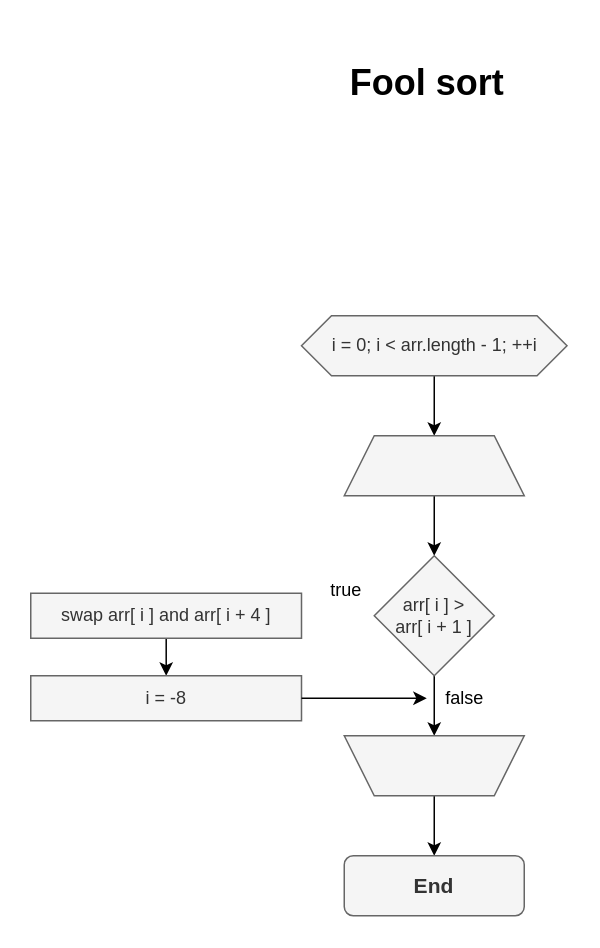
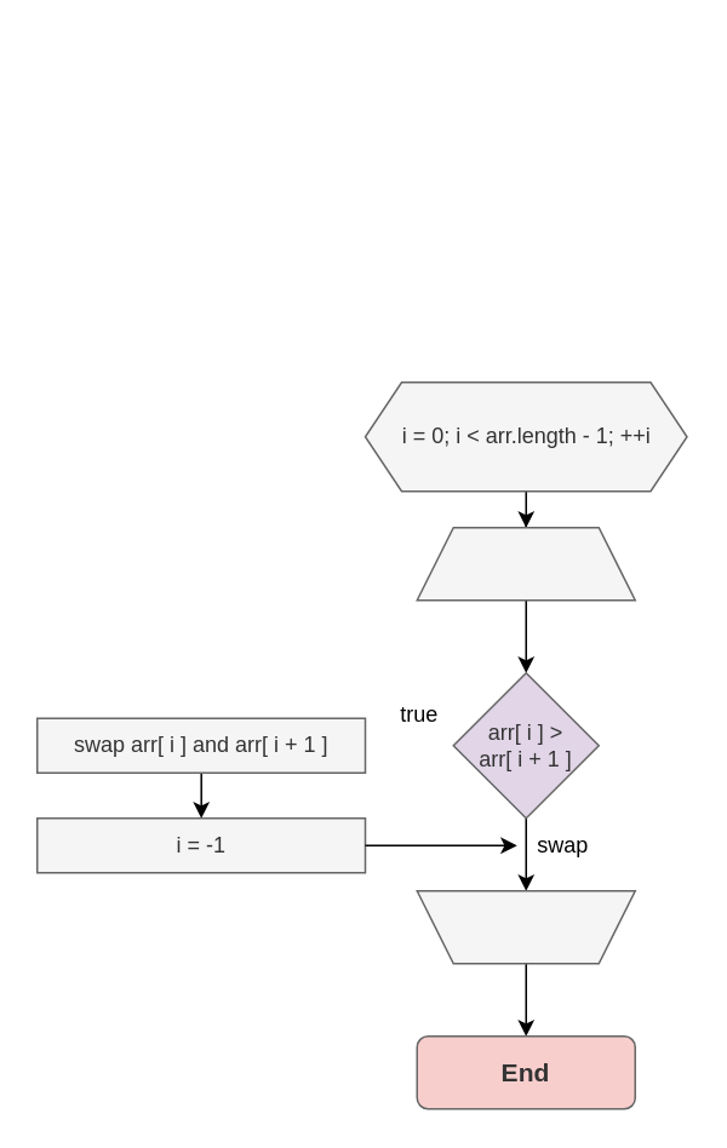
  <mxCell id="0" />
  <mxCell id="1" parent="0" />
- <mxCell id="2" value="&lt;h1&gt;Fool sort&lt;/h1&gt;" style="text;html=1;align=center;verticalAlign=middle;resizable=0;points=[];autosize=1;strokeColor=none;fillColor=none;" vertex="1" parent="1"><mxGeometry x="219" y="20" width="130" height="70" as="geometry" /></mxCell>
  <mxCell id="3" value="" style="edgeStyle=orthogonalEdgeStyle;rounded=0;orthogonalLoop=1;jettySize=auto;html=1;" edge="1" parent="1" source="4" target="6"><mxGeometry relative="1" as="geometry" /></mxCell>
- <mxCell id="4" value="i = 0; i &amp;lt; arr.length - 1; ++i" style="shape=hexagon;perimeter=hexagonPerimeter2;whiteSpace=wrap;html=1;fixedSize=1;fillColor=#f5f5f5;fontColor=#333333;strokeColor=#666666;" vertex="1" parent="1"><mxGeometry x="200.5" y="210" width="177" height="40" as="geometry" /></mxCell>
+ <mxCell id="4" value="i = 0; i &amp;lt; arr.length - 1; ++i" style="shape=hexagon;perimeter=hexagonPerimeter2;whiteSpace=wrap;html=1;fixedSize=1;fillColor=#f5f5f5;fontColor=#333333;strokeColor=#666666;" vertex="1" parent="1"><mxGeometry x="200.5" y="210" width="177" height="60" as="geometry" /></mxCell>
  <mxCell id="5" value="" style="edgeStyle=orthogonalEdgeStyle;rounded=0;orthogonalLoop=1;jettySize=auto;html=1;" edge="1" parent="1" source="6" target="8"><mxGeometry relative="1" as="geometry" /></mxCell>
  <mxCell id="6" value="" style="shape=trapezoid;perimeter=trapezoidPerimeter;whiteSpace=wrap;html=1;fixedSize=1;fillColor=#f5f5f5;strokeColor=#666666;fontColor=#333333;" vertex="1" parent="1"><mxGeometry x="229" y="290" width="120" height="40" as="geometry" /></mxCell>
  <mxCell id="7" value="" style="edgeStyle=orthogonalEdgeStyle;rounded=0;orthogonalLoop=1;jettySize=auto;html=1;" edge="1" parent="1" source="8" target="14"><mxGeometry relative="1" as="geometry" /></mxCell>
- <mxCell id="8" value="arr[ i ] &amp;gt;&lt;div&gt;arr[ i + 1 ]&lt;/div&gt;" style="rhombus;whiteSpace=wrap;html=1;fillColor=#f5f5f5;strokeColor=#666666;fontColor=#333333;" vertex="1" parent="1"><mxGeometry x="249" y="370" width="80" height="80" as="geometry" /></mxCell>
+ <mxCell id="8" value="arr[ i ] &amp;gt;&lt;div&gt;arr[ i + 1 ]&lt;/div&gt;" style="rhombus;whiteSpace=wrap;html=1;fillColor=#e1d5e7;strokeColor=#666666;fontColor=#333333;" vertex="1" parent="1"><mxGeometry x="249" y="370" width="80" height="80" as="geometry" /></mxCell>
  <mxCell id="9" value="" style="edgeStyle=orthogonalEdgeStyle;rounded=0;orthogonalLoop=1;jettySize=auto;html=1;" edge="1" parent="1" source="10" target="15"><mxGeometry relative="1" as="geometry" /></mxCell>
- <mxCell id="10" value="swap arr[ i ]&amp;nbsp;&lt;span style=&quot;background-color: initial;&quot;&gt;and arr[ i + 4 ]&lt;/span&gt;" style="whiteSpace=wrap;html=1;fillColor=#f5f5f5;strokeColor=#666666;fontColor=#333333;" vertex="1" parent="1"><mxGeometry x="20" y="395" width="180.5" height="30" as="geometry" /></mxCell>
+ <mxCell id="10" value="swap arr[ i ]&amp;nbsp;&lt;span style=&quot;background-color: initial;&quot;&gt;and arr[ i + 1 ]&lt;/span&gt;" style="whiteSpace=wrap;html=1;fillColor=#f5f5f5;strokeColor=#666666;fontColor=#333333;" vertex="1" parent="1"><mxGeometry x="20" y="395" width="180.5" height="30" as="geometry" /></mxCell>
  <mxCell id="11" value="true" style="text;html=1;align=center;verticalAlign=middle;resizable=0;points=[];autosize=1;strokeColor=none;fillColor=none;" vertex="1" parent="1"><mxGeometry x="210" y="378" width="40" height="30" as="geometry" /></mxCell>
- <mxCell id="12" value="false" style="text;html=1;align=center;verticalAlign=middle;resizable=0;points=[];autosize=1;strokeColor=none;fillColor=none;" vertex="1" parent="1"><mxGeometry x="284" y="450" width="50" height="30" as="geometry" /></mxCell>
+ <mxCell id="12" value="swap" style="text;html=1;align=center;verticalAlign=middle;resizable=0;points=[];autosize=1;strokeColor=none;fillColor=none;" vertex="1" parent="1"><mxGeometry x="284" y="450" width="50" height="30" as="geometry" /></mxCell>
  <mxCell id="13" value="" style="edgeStyle=orthogonalEdgeStyle;rounded=0;orthogonalLoop=1;jettySize=auto;html=1;" edge="1" parent="1" source="14" target="17"><mxGeometry relative="1" as="geometry" /></mxCell>
  <mxCell id="14" value="" style="shape=trapezoid;perimeter=trapezoidPerimeter;whiteSpace=wrap;html=1;fixedSize=1;fillColor=#f5f5f5;strokeColor=#666666;fontColor=#333333;flipV=1;" vertex="1" parent="1"><mxGeometry x="229" y="490" width="120" height="40" as="geometry" /></mxCell>
- <mxCell id="15" value="i = -8" style="whiteSpace=wrap;html=1;fillColor=#f5f5f5;strokeColor=#666666;fontColor=#333333;" vertex="1" parent="1"><mxGeometry x="20" y="450" width="180.5" height="30" as="geometry" /></mxCell>
+ <mxCell id="15" value="i = -1" style="whiteSpace=wrap;html=1;fillColor=#f5f5f5;strokeColor=#666666;fontColor=#333333;" vertex="1" parent="1"><mxGeometry x="20" y="450" width="180.5" height="30" as="geometry" /></mxCell>
  <mxCell id="16" value="" style="endArrow=classic;html=1;rounded=0;exitX=1;exitY=0.5;exitDx=0;exitDy=0;" edge="1" parent="1" source="15" target="12"><mxGeometry width="50" height="50" relative="1" as="geometry"><mxPoint x="220" y="480" as="sourcePoint" /><mxPoint x="270" y="430" as="targetPoint" /></mxGeometry></mxCell>
- <mxCell id="17" value="&lt;h3&gt;End&lt;/h3&gt;" style="rounded=1;whiteSpace=wrap;html=1;fillColor=#f5f5f5;fontColor=#333333;strokeColor=#666666;" vertex="1" parent="1"><mxGeometry x="229" y="570" width="120" height="40" as="geometry" /></mxCell>
+ <mxCell id="17" value="&lt;h3&gt;End&lt;/h3&gt;" style="rounded=1;whiteSpace=wrap;html=1;fillColor=#f8cecc;fontColor=#333333;strokeColor=#666666;" vertex="1" parent="1"><mxGeometry x="229" y="570" width="120" height="40" as="geometry" /></mxCell>
